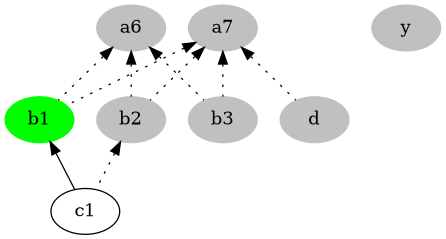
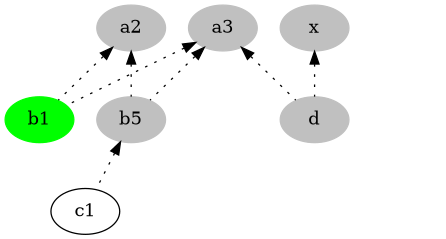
  digraph {
    node [color=grey style=filled]
    edge [dir=back style=dotted]
    b1 [color=green]
    c1 [color="" style=""]
-   y
+   x
    d
-   b2
-   a3 [label=a7]
-   b3
-   a2 [label=a6]
-   b1 -> c1 [style=""]
+   b2 [label=b5]
+   a3
+   a2
+   x -> d
    b2 -> c1
    a3 -> b1
    a3 -> d
    a3 -> b2
-   a3 -> b3
    a2 -> b1
    a2 -> b2
-   a2 -> b3
  }
